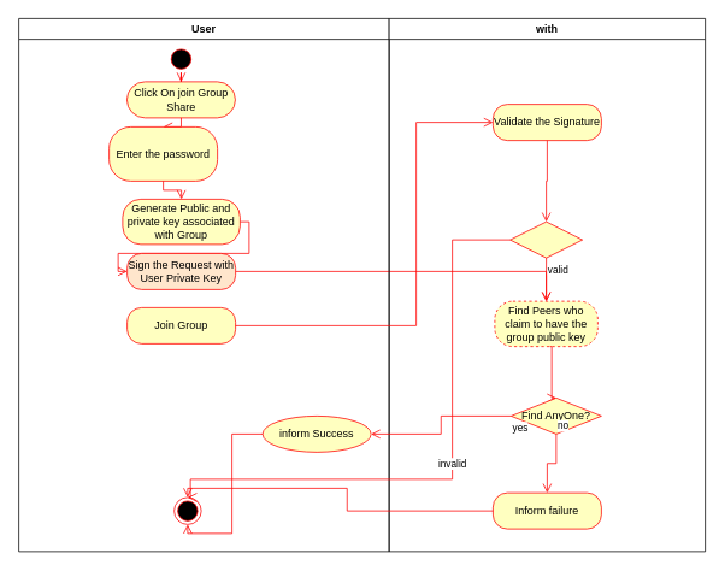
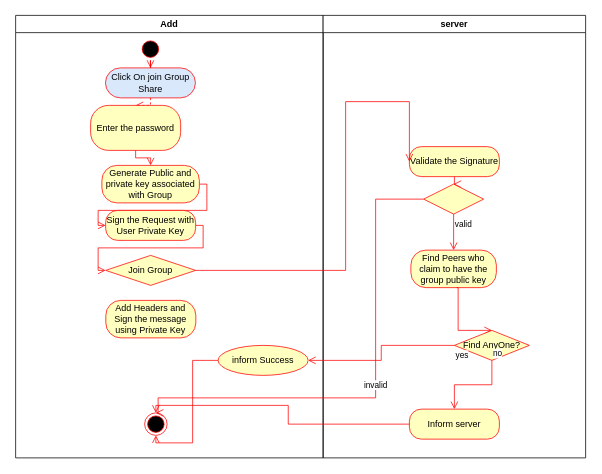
  <mxCell id="0" />
  <mxCell id="1" parent="0" />
- <mxCell id="2" value="User" style="swimlane;" parent="1" vertex="1"><mxGeometry x="20" y="20" width="410" height="590" as="geometry" /></mxCell>
+ <mxCell id="2" value="Add" style="swimlane;" parent="1" vertex="1"><mxGeometry x="20" y="20" width="410" height="590" as="geometry" /></mxCell>
  <mxCell id="3" value="" style="ellipse;html=1;shape=startState;fillColor=#000000;strokeColor=#ff0000;" parent="2" vertex="1"><mxGeometry x="164.75" y="30" width="30" height="30" as="geometry" /></mxCell>
  <mxCell id="4" value="" style="edgeStyle=orthogonalEdgeStyle;html=1;verticalAlign=bottom;endArrow=open;endSize=8;strokeColor=#ff0000;rounded=0;entryX=0.5;entryY=0;entryDx=0;entryDy=0;" parent="2" source="3" target="5" edge="1"><mxGeometry relative="1" as="geometry"><mxPoint x="179.75" y="130" as="targetPoint" /></mxGeometry></mxCell>
- <mxCell id="5" value="Click On join Group Share" style="rounded=1;whiteSpace=wrap;html=1;arcSize=50;fontColor=#000000;fillColor=#ffffc0;strokeColor=#ff0000;" parent="2" vertex="1"><mxGeometry x="119.75" y="70" width="120" height="40" as="geometry" /></mxCell>
- <mxCell id="6" value="" style="edgeStyle=orthogonalEdgeStyle;html=1;verticalAlign=bottom;endArrow=open;endSize=8;strokeColor=#ff0000;rounded=0;entryX=0.5;entryY=0;entryDx=0;entryDy=0;" parent="2" source="5" target="7" edge="1"><mxGeometry relative="1" as="geometry"><mxPoint x="179.75" y="260" as="targetPoint" /><Array as="points" /></mxGeometry></mxCell>
+ <mxCell id="5" value="Click On join Group Share" style="rounded=1;whiteSpace=wrap;html=1;arcSize=50;fontColor=#000000;fillColor=#dae8fc;strokeColor=#ff0000;" parent="2" vertex="1"><mxGeometry x="119.75" y="70" width="120" height="40" as="geometry" /></mxCell>
+ <mxCell id="6" value="" style="edgeStyle=orthogonalEdgeStyle;html=1;verticalAlign=bottom;endArrow=open;endSize=8;strokeColor=#ff0000;rounded=0;entryX=0.5;entryY=0;entryDx=0;entryDy=0;dashed=1;" parent="2" source="5" target="7" edge="1"><mxGeometry relative="1" as="geometry"><mxPoint x="179.75" y="260" as="targetPoint" /><Array as="points" /></mxGeometry></mxCell>
  <mxCell id="7" value="Enter the password " style="rounded=1;whiteSpace=wrap;html=1;arcSize=40;fontColor=#000000;fillColor=#ffffc0;strokeColor=#ff0000;" parent="2" vertex="1"><mxGeometry x="100" y="120" width="120" height="60" as="geometry" /></mxCell>
  <mxCell id="8" value="" style="edgeStyle=orthogonalEdgeStyle;html=1;verticalAlign=bottom;endArrow=open;endSize=8;strokeColor=#ff0000;rounded=0;entryX=0.5;entryY=0;entryDx=0;entryDy=0;" parent="2" source="7" target="10" edge="1"><mxGeometry relative="1" as="geometry"><mxPoint x="180" y="260" as="targetPoint" /><Array as="points" /></mxGeometry></mxCell>
  <mxCell id="9" style="edgeStyle=orthogonalEdgeStyle;html=1;verticalAlign=bottom;endArrow=open;endSize=8;strokeColor=#ff0000;rounded=0;entryX=0;entryY=0.5;entryDx=0;entryDy=0;exitX=1;exitY=0.5;exitDx=0;exitDy=0;" edge="1" parent="2" source="10" target="12"><mxGeometry relative="1" as="geometry" /></mxCell>
  <mxCell id="10" value="Generate Public and private key associated with Group" style="rounded=1;whiteSpace=wrap;html=1;arcSize=40;fontColor=#000000;fillColor=#ffffc0;strokeColor=#ff0000;" parent="2" vertex="1"><mxGeometry x="115" y="200" width="130" height="50" as="geometry" /></mxCell>
- <mxCell id="11" style="edgeStyle=orthogonalEdgeStyle;html=1;verticalAlign=bottom;endArrow=open;endSize=8;strokeColor=#ff0000;rounded=0;exitX=1;exitY=0.5;exitDx=0;exitDy=0;" edge="1" parent="2" source="12" target="21"><mxGeometry relative="1" as="geometry" /></mxCell>
- <mxCell id="12" value="Sign the Request with User Private Key" style="rounded=1;whiteSpace=wrap;html=1;arcSize=40;fontColor=#000000;fillColor=#ffe6cc;strokeColor=#ff0000;" vertex="1" parent="2"><mxGeometry x="120" y="260" width="120" height="40" as="geometry" /></mxCell>
- <mxCell id="14" value="Join Group" style="rounded=1;whiteSpace=wrap;html=1;arcSize=40;fontColor=#000000;fillColor=#ffffc0;strokeColor=#ff0000;" vertex="1" parent="2"><mxGeometry x="120" y="320" width="120" height="40" as="geometry" /></mxCell>
+ <mxCell id="11" style="edgeStyle=orthogonalEdgeStyle;html=1;verticalAlign=bottom;endArrow=open;endSize=8;strokeColor=#ff0000;rounded=0;entryX=0;entryY=0.5;entryDx=0;entryDy=0;exitX=1;exitY=0.5;exitDx=0;exitDy=0;" edge="1" parent="2" source="12" target="14"><mxGeometry relative="1" as="geometry" /></mxCell>
+ <mxCell id="12" value="Sign the Request with User Private Key" style="rounded=1;whiteSpace=wrap;html=1;arcSize=40;fontColor=#000000;fillColor=#ffffc0;strokeColor=#ff0000;" vertex="1" parent="2"><mxGeometry x="120" y="260" width="120" height="40" as="geometry" /></mxCell>
+ <mxCell id="13" value="Add Headers and Sign the message using Private Key" style="rounded=1;whiteSpace=wrap;html=1;arcSize=40;fontColor=#000000;fillColor=#ffffc0;strokeColor=#ff0000;" vertex="1" parent="2"><mxGeometry x="120.25" y="380" width="120" height="50" as="geometry" /></mxCell>
+ <mxCell id="14" value="Join Group" style="rhombus;whiteSpace=wrap;html=1;arcSize=40;fontColor=#000000;fillColor=#ffffc0;strokeColor=#ff0000;" vertex="1" parent="2"><mxGeometry x="120" y="320" width="120" height="40" as="geometry" /></mxCell>
  <mxCell id="15" value="" style="ellipse;html=1;shape=endState;fillColor=#000000;strokeColor=#ff0000;" vertex="1" parent="2"><mxGeometry x="172" y="530" width="30" height="30" as="geometry" /></mxCell>
  <mxCell id="16" value="inform Success" style="ellipse;whiteSpace=wrap;html=1;arcSize=40;fontColor=#000000;fillColor=#ffffc0;strokeColor=#ff0000;" vertex="1" parent="2"><mxGeometry x="270" y="440" width="120" height="40" as="geometry" /></mxCell>
  <mxCell id="17" value="" style="edgeStyle=orthogonalEdgeStyle;html=1;verticalAlign=bottom;endArrow=open;endSize=8;strokeColor=#ff0000;rounded=0;entryX=0.5;entryY=1;entryDx=0;entryDy=0;" edge="1" source="16" parent="2" target="15"><mxGeometry relative="1" as="geometry"><mxPoint x="350" y="550" as="targetPoint" /></mxGeometry></mxCell>
- <mxCell id="18" value="with" style="swimlane;" parent="1" vertex="1"><mxGeometry x="430" y="20" width="350" height="590" as="geometry" /></mxCell>
- <mxCell id="19" value="Validate the Signature" style="rounded=1;whiteSpace=wrap;html=1;arcSize=40;fontColor=#000000;fillColor=#ffffc0;strokeColor=#ff0000;" vertex="1" parent="18"><mxGeometry x="115" y="95" width="120" height="40" as="geometry" /></mxCell>
+ <mxCell id="18" value="server" style="swimlane;" parent="1" vertex="1"><mxGeometry x="430" y="20" width="350" height="590" as="geometry" /></mxCell>
+ <mxCell id="19" value="Validate the Signature" style="rounded=1;whiteSpace=wrap;html=1;arcSize=40;fontColor=#000000;fillColor=#ffffc0;strokeColor=#ff0000;" vertex="1" parent="18"><mxGeometry x="115" y="175" width="120" height="40" as="geometry" /></mxCell>
  <mxCell id="20" value="" style="edgeStyle=orthogonalEdgeStyle;html=1;verticalAlign=bottom;endArrow=open;endSize=8;strokeColor=#ff0000;rounded=0;entryX=0.5;entryY=0;entryDx=0;entryDy=0;" edge="1" parent="18" source="19" target="23"><mxGeometry relative="1" as="geometry"><mxPoint x="175" y="215" as="targetPoint" /></mxGeometry></mxCell>
- <mxCell id="21" value="Find Peers who claim to have the group public key" style="rounded=1;whiteSpace=wrap;html=1;arcSize=40;fontColor=#000000;fillColor=#ffffc0;strokeColor=#ff0000;dashed=1;" vertex="1" parent="18"><mxGeometry x="117" y="313" width="114" height="50" as="geometry" /></mxCell>
- <mxCell id="22" value="Inform failure" style="rounded=1;whiteSpace=wrap;html=1;arcSize=40;fontColor=#000000;fillColor=#ffffc0;strokeColor=#ff0000;" vertex="1" parent="18"><mxGeometry x="115" y="525" width="120" height="40" as="geometry" /></mxCell>
+ <mxCell id="21" value="Find Peers who claim to have the group public key" style="rounded=1;whiteSpace=wrap;html=1;arcSize=40;fontColor=#000000;fillColor=#ffffc0;strokeColor=#ff0000;" vertex="1" parent="18"><mxGeometry x="117" y="313" width="114" height="50" as="geometry" /></mxCell>
+ <mxCell id="22" value="Inform server" style="rounded=1;whiteSpace=wrap;html=1;arcSize=40;fontColor=#000000;fillColor=#ffffc0;strokeColor=#ff0000;" vertex="1" parent="18"><mxGeometry x="115" y="525" width="120" height="40" as="geometry" /></mxCell>
  <mxCell id="23" value="" style="rhombus;whiteSpace=wrap;html=1;fontColor=#000000;fillColor=#ffffc0;strokeColor=#ff0000;" vertex="1" parent="18"><mxGeometry x="134" y="225" width="80" height="40" as="geometry" /></mxCell>
  <mxCell id="24" value="&lt;div&gt;valid&lt;/div&gt;" style="edgeStyle=orthogonalEdgeStyle;html=1;align=left;verticalAlign=top;endArrow=open;endSize=8;strokeColor=#ff0000;rounded=0;entryX=0.5;entryY=0;entryDx=0;entryDy=0;" edge="1" parent="18" source="23" target="21"><mxGeometry x="-1" relative="1" as="geometry"><mxPoint x="174" y="325" as="targetPoint" /></mxGeometry></mxCell>
  <mxCell id="25" value="" style="edgeStyle=orthogonalEdgeStyle;html=1;verticalAlign=bottom;endArrow=open;endSize=8;strokeColor=#ff0000;rounded=0;entryX=0.5;entryY=0;entryDx=0;entryDy=0;exitX=0.5;exitY=1;exitDx=0;exitDy=0;" edge="1" parent="18" target="26"><mxGeometry relative="1" as="geometry"><mxPoint x="235" y="410" as="targetPoint" /><mxPoint x="178.0" y="363" as="sourcePoint" /><Array as="points"><mxPoint x="180" y="363" /><mxPoint x="180" y="420" /></Array></mxGeometry></mxCell>
- <mxCell id="26" value="Find AnyOne?" style="rhombus;whiteSpace=wrap;html=1;fontColor=#000000;fillColor=#ffffc0;strokeColor=#ff0000;" vertex="1" parent="18"><mxGeometry x="135" y="420" width="100" height="40" as="geometry" /></mxCell>
+ <mxCell id="26" value="Find AnyOne?" style="rhombus;whiteSpace=wrap;html=1;fontColor=#000000;fillColor=#ffffc0;strokeColor=#ff0000;" vertex="1" parent="18"><mxGeometry x="175" y="420" width="100" height="40" as="geometry" /></mxCell>
  <mxCell id="27" value="no" style="edgeStyle=orthogonalEdgeStyle;html=1;align=left;verticalAlign=bottom;endArrow=open;endSize=8;strokeColor=#ff0000;rounded=0;exitX=0.5;exitY=1;exitDx=0;exitDy=0;" edge="1" source="26" parent="18" target="22"><mxGeometry x="-1" relative="1" as="geometry"><mxPoint x="480" y="430" as="targetPoint" /><mxPoint as="offset" /></mxGeometry></mxCell>
  <mxCell id="28" style="edgeStyle=orthogonalEdgeStyle;html=1;verticalAlign=bottom;endArrow=open;endSize=8;strokeColor=#ff0000;rounded=0;entryX=0.5;entryY=0;entryDx=0;entryDy=0;exitX=0;exitY=0.5;exitDx=0;exitDy=0;" edge="1" parent="1" source="22" target="15"><mxGeometry relative="1" as="geometry" /></mxCell>
  <mxCell id="29" value="invalid" style="edgeStyle=orthogonalEdgeStyle;html=1;verticalAlign=bottom;endArrow=open;endSize=8;strokeColor=#ff0000;rounded=0;entryX=0.5;entryY=0;entryDx=0;entryDy=0;exitX=0;exitY=0.5;exitDx=0;exitDy=0;" edge="1" parent="1" source="23" target="15"><mxGeometry relative="1" as="geometry"><mxPoint x="520" y="280" as="sourcePoint" /><Array as="points"><mxPoint x="500" y="265" /><mxPoint x="500" y="530" /><mxPoint x="210" y="530" /><mxPoint x="210" y="550" /></Array></mxGeometry></mxCell>
  <mxCell id="30" value="" style="edgeStyle=orthogonalEdgeStyle;html=1;verticalAlign=bottom;endArrow=open;endSize=8;strokeColor=#ff0000;rounded=0;entryX=0;entryY=0.5;entryDx=0;entryDy=0;" edge="1" parent="1" source="14" target="19"><mxGeometry relative="1" as="geometry"><mxPoint x="0.25" y="440" as="targetPoint" /><Array as="points"><mxPoint x="460" y="360" /><mxPoint x="460" y="135" /></Array></mxGeometry></mxCell>
  <mxCell id="31" value="yes" style="edgeStyle=orthogonalEdgeStyle;html=1;align=left;verticalAlign=top;endArrow=open;endSize=8;strokeColor=#ff0000;rounded=0;exitX=0;exitY=0.5;exitDx=0;exitDy=0;" edge="1" source="26" parent="1" target="16"><mxGeometry x="-1" relative="1" as="geometry"><mxPoint x="840" y="450" as="targetPoint" /><mxPoint x="910" y="380" as="sourcePoint" /></mxGeometry></mxCell>
